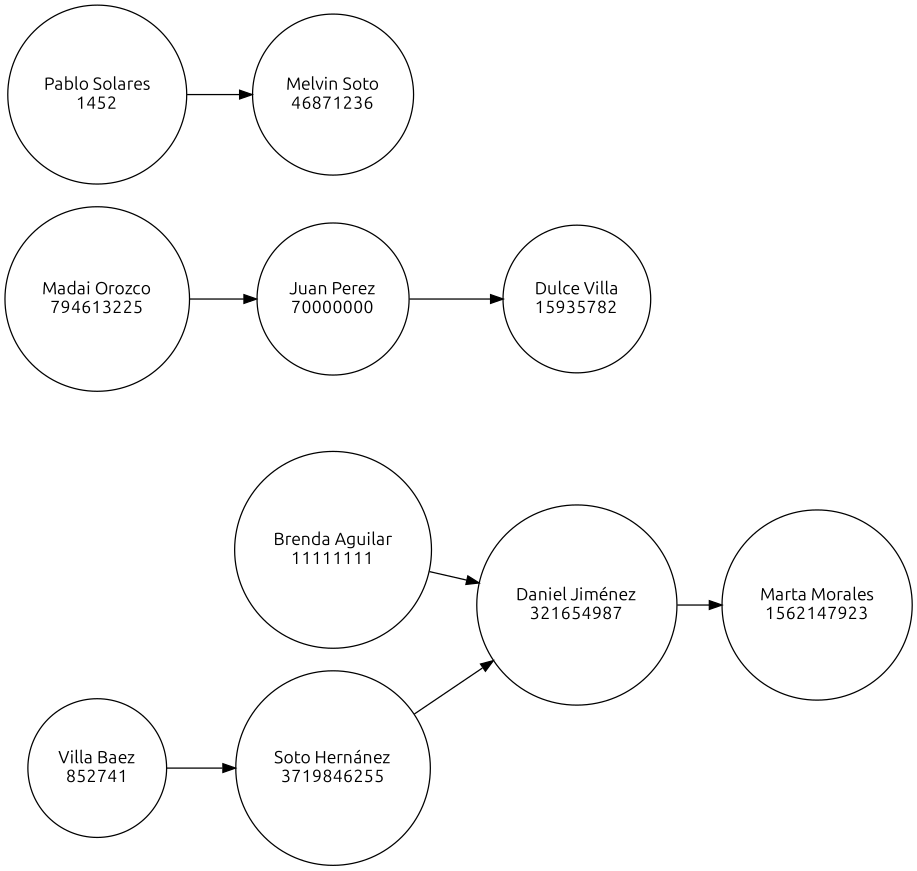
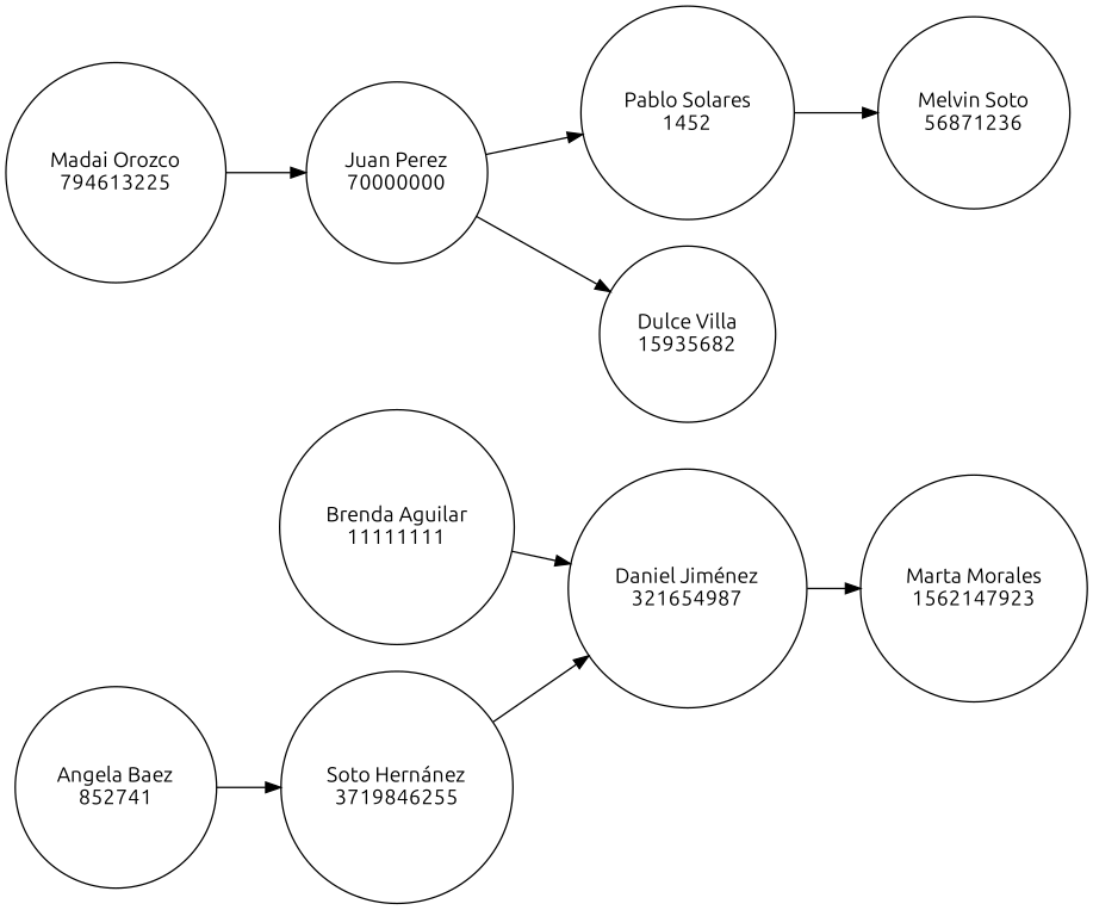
  digraph {
    fontname=Ubuntu
    labelloc=t
    rankdir=LR
    node [fontname=Ubuntu shape=circle]
    edge [fontname=Ubuntu]
    n1 [label="Brenda Aguilar\n11111111"]
    n2 [label="Daniel Jiménez\n321654987"]
-   n3 [label="Villa Baez\n852741"]
+   n3 [label="Angela Baez\n852741"]
    n4 [label="Soto Hernánez\n3719846255"]
    n5 [label="Marta Morales\n1562147923"]
    n6 [label="Madai Orozco\n794613225"]
    n7 [label="Juan Perez\n70000000"]
    n8 [label="Pablo Solares\n1452"]
-   n9 [label="Dulce Villa\n15935782"]
-   n10 [label="Melvin Soto\n46871236"]
+   n9 [label="Dulce Villa\n15935682"]
+   n10 [label="Melvin Soto\n56871236"]
    n1 -> n2
    n2 -> n5
    n3 -> n4
    n4 -> n2
    n6 -> n7
+   n7 -> n8
    n7 -> n9
    n8 -> n10
  }
